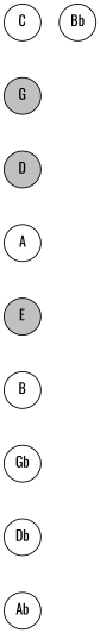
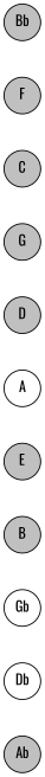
  graph {
    fontname=Oswald
    mindist=.1
    node [fillcolor=gray fontname=Oswald margin=0 shape=circle style=filled]
    edge [fontname=Oswald style=invis]
    E
-   B [fillcolor=white]
+   B
    Gb [fillcolor=white]
    Db [fillcolor=white]
-   Ab [fillcolor=white]
-   Bb [fillcolor=white]
-   C [fillcolor=white]
+   Ab
+   Bb
+   F
+   C
    G
    D
    A [fillcolor=white]
    subgraph sub_1 {
      E
      B
      Gb
      Db
      Ab
      Bb
+     F
      C
      G
      D
      A
    }
    E -- B
    B -- Gb
    Gb -- Db
    Db -- Ab
+   Bb -- F
+   F -- C
    C -- G
    G -- D
    D -- A
    A -- E
  }
